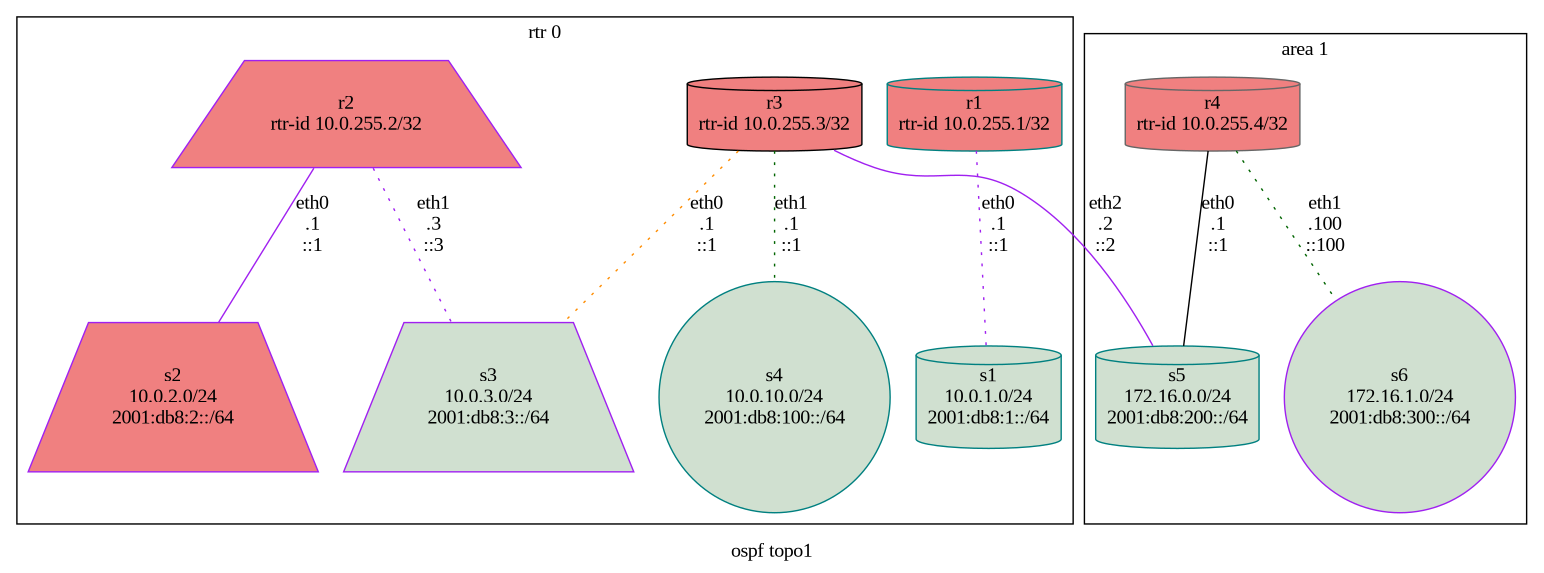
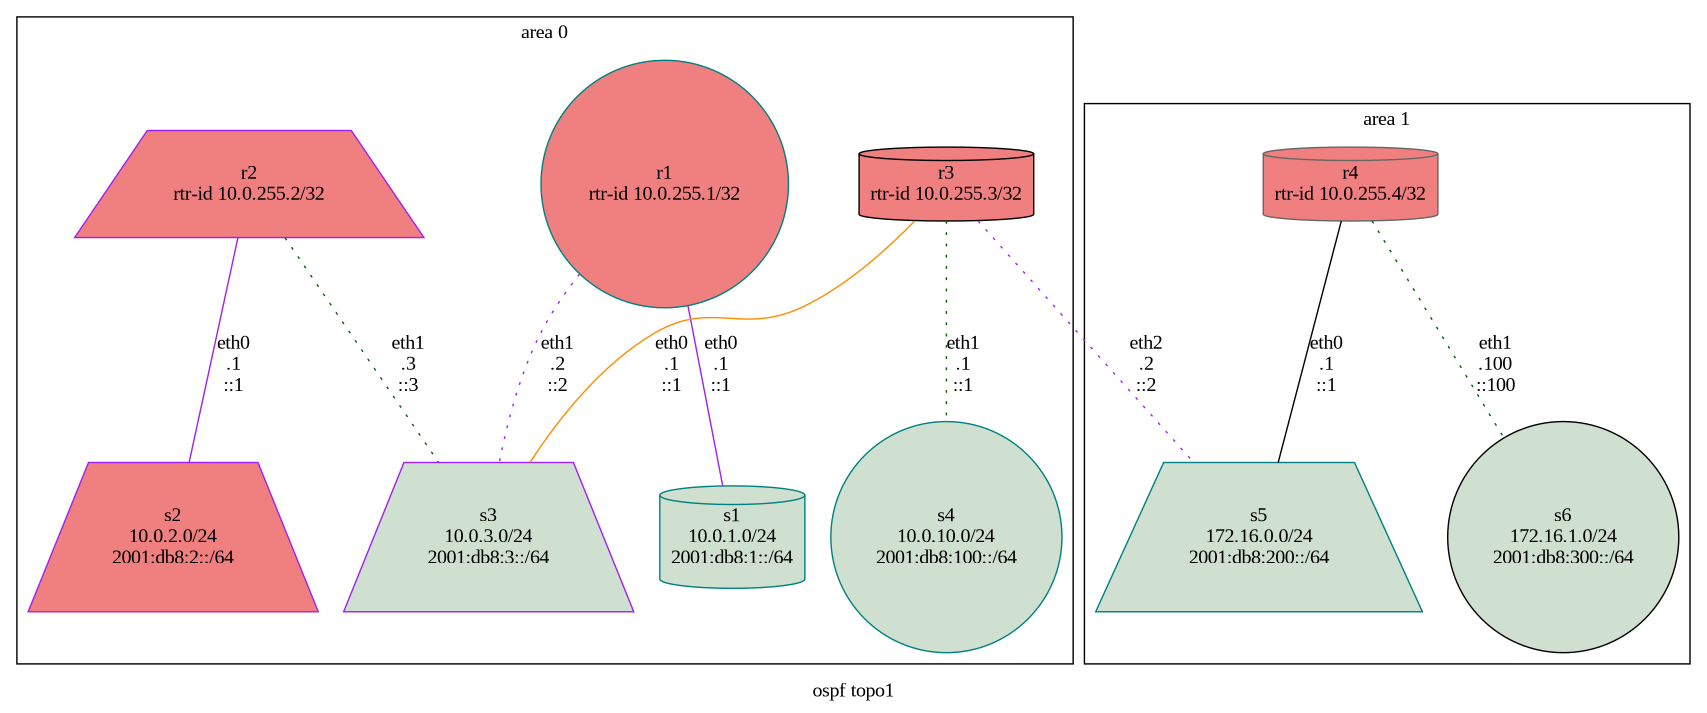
  graph {
    fontname="Liberation Serif"
    label="ospf topo1"
    node [color=teal fillcolor="#f08080" fontname="Liberation Serif" shape=cylinder style=filled]
    edge [color=purple fontname="Liberation Serif" style=dotted]
-   n1 [label="r1\nrtr-id 10.0.255.1/32"]
+   n1 [label="r1\nrtr-id 10.0.255.1/32" shape=circle]
    n2 [fillcolor="#d0e0d0" label="s1\n10.0.1.0/24\n2001:db8:1::/64"]
    n3 [color=purple fillcolor="#d0e0d0" label="s3\n10.0.3.0/24\n2001:db8:3::/64" shape=trapezium]
    n4 [color=purple label="r2\nrtr-id 10.0.255.2/32" shape=trapezium]
    n5 [color=purple label="s2\n10.0.2.0/24\n2001:db8:2::/64" shape=trapezium]
    n6 [color=black label="r3\nrtr-id 10.0.255.3/32"]
    n7 [fillcolor="#d0e0d0" label="s4\n10.0.10.0/24\n2001:db8:100::/64" shape=circle]
-   n8 [fillcolor="#d0e0d0" label="s5\n172.16.0.0/24\n2001:db8:200::/64"]
+   n8 [fillcolor="#d0e0d0" label="s5\n172.16.0.0/24\n2001:db8:200::/64" shape=trapezium]
    n9 [color=gray40 label="r4\nrtr-id 10.0.255.4/32"]
-   n10 [color=purple fillcolor="#d0e0d0" label="s6\n172.16.1.0/24\n2001:db8:300::/64" shape=circle]
+   n10 [color=black fillcolor="#d0e0d0" label="s6\n172.16.1.0/24\n2001:db8:300::/64" shape=circle]
    subgraph cluster_1 {
-     label="rtr 0"
+     label="area 0"
      n1
      n2
      n3
      n4
      n5
      n6
      n7
    }
    subgraph cluster_2 {
      label="area 1"
      n8
      n9
      n10
    }
-   n1 -- n2 [label="eth0\n.1\n::1"]
-   n4 -- n3 [label="eth1\n.3\n::3"]
+   n1 -- n2 [label="eth0\n.1\n::1" style=solid]
+   n1 -- n3 [label="eth1\n.2\n::2"]
+   n4 -- n3 [color=darkgreen label="eth1\n.3\n::3"]
    n4 -- n5 [label="eth0\n.1\n::1" style=solid]
-   n6 -- n3 [color=darkorange label="eth0\n.1\n::1"]
+   n6 -- n3 [color=darkorange label="eth0\n.1\n::1" style=solid]
    n6 -- n7 [color=darkgreen label="eth1\n.1\n::1"]
-   n6 -- n8 [label="eth2\n.2\n::2" style=solid]
+   n6 -- n8 [label="eth2\n.2\n::2"]
    n9 -- n8 [color=black label="eth0\n.1\n::1" style=solid]
    n9 -- n10 [color=darkgreen label="eth1\n.100\n::100"]
  }
